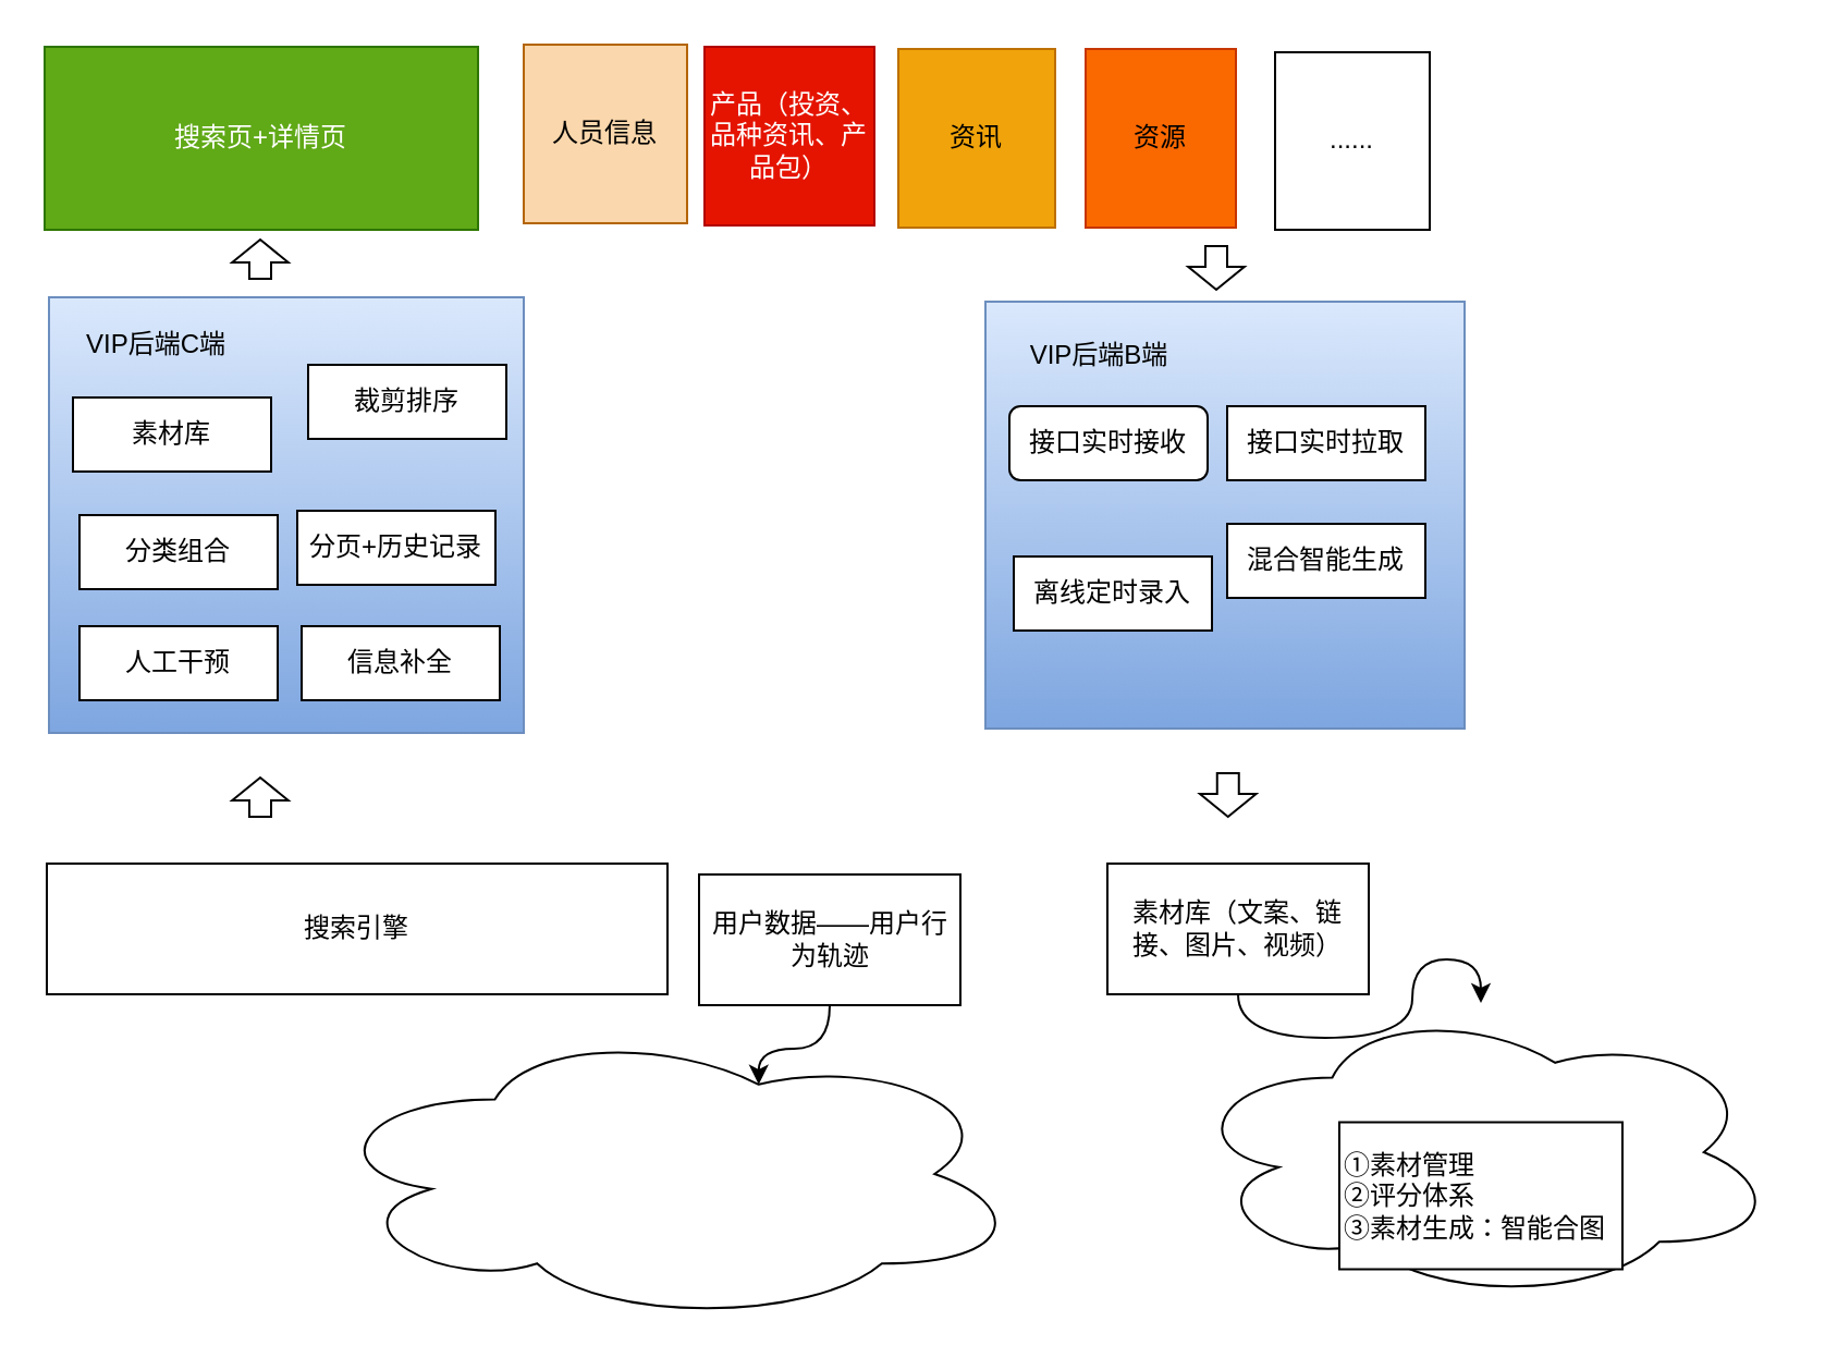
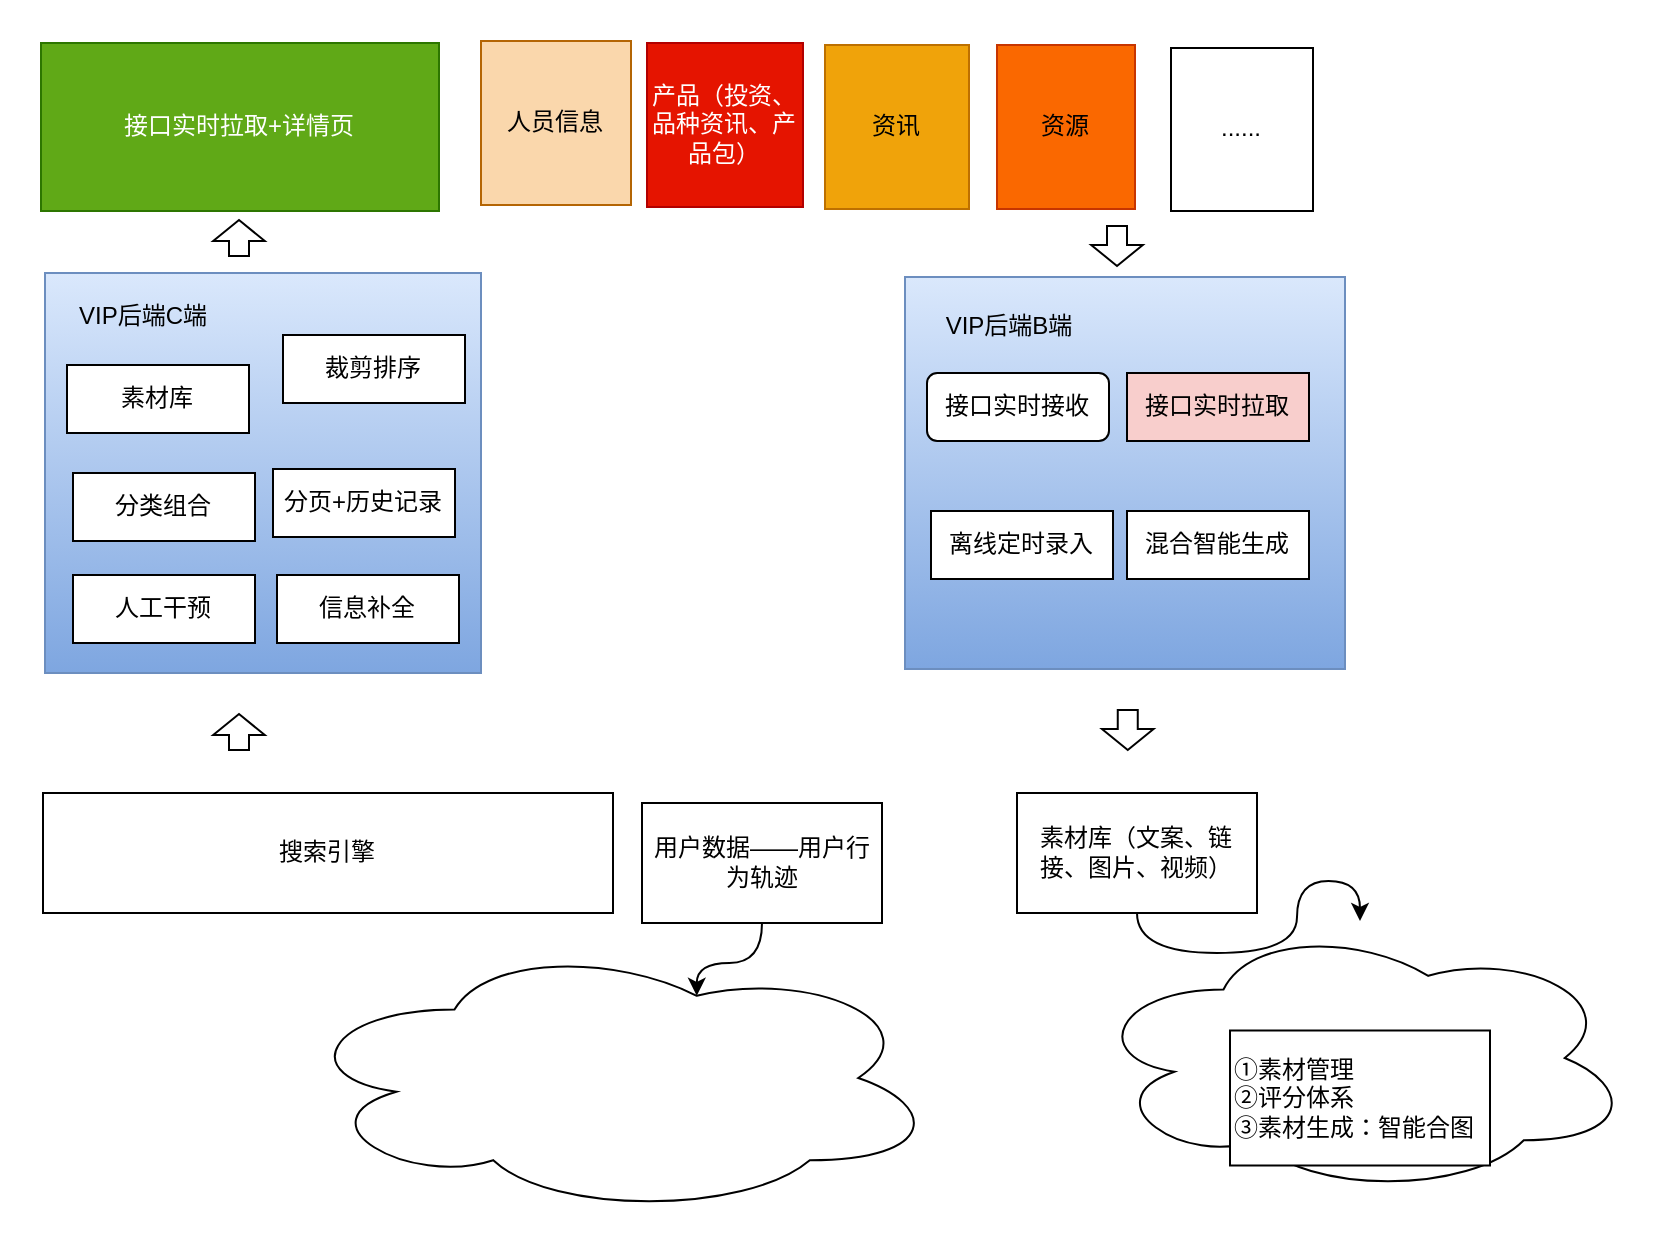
  <mxCell id="0" />
  <mxCell id="1" parent="0" />
- <mxCell id="2" value="搜索页+详情页" style="rounded=0;whiteSpace=wrap;html=1;fillColor=#60a917;strokeColor=#2D7600;fontColor=#ffffff;" parent="1" vertex="1"><mxGeometry x="20" y="21" width="199" height="84" as="geometry" /></mxCell>
+ <mxCell id="2" value="接口实时拉取+详情页" style="rounded=0;whiteSpace=wrap;html=1;fillColor=#60a917;strokeColor=#2D7600;fontColor=#ffffff;" parent="1" vertex="1"><mxGeometry x="20" y="21" width="199" height="84" as="geometry" /></mxCell>
  <mxCell id="3" value="" style="rounded=0;whiteSpace=wrap;html=1;fillColor=#dae8fc;gradientColor=#7ea6e0;strokeColor=#6c8ebf;" parent="1" vertex="1"><mxGeometry x="22" y="136" width="218" height="200" as="geometry" /></mxCell>
  <mxCell id="4" value="搜索引擎" style="rounded=0;whiteSpace=wrap;html=1;" parent="1" vertex="1"><mxGeometry x="21" y="396" width="285" height="60" as="geometry" /></mxCell>
  <mxCell id="5" value="" style="rounded=0;whiteSpace=wrap;html=1;fillColor=#dae8fc;gradientColor=#7ea6e0;strokeColor=#6c8ebf;" parent="1" vertex="1"><mxGeometry x="452" y="138" width="220" height="196" as="geometry" /></mxCell>
  <mxCell id="6" value="素材库" style="rounded=0;whiteSpace=wrap;html=1;" parent="1" vertex="1"><mxGeometry x="33" y="182" width="91" height="34" as="geometry" /></mxCell>
  <mxCell id="7" value="VIP后端C端" style="text;html=1;strokeColor=none;fillColor=none;align=center;verticalAlign=middle;whiteSpace=wrap;rounded=0;" parent="1" vertex="1"><mxGeometry x="28" y="143" width="87" height="30" as="geometry" /></mxCell>
  <mxCell id="8" value="裁剪排序" style="rounded=0;whiteSpace=wrap;html=1;" parent="1" vertex="1"><mxGeometry x="141" y="167" width="91" height="34" as="geometry" /></mxCell>
  <mxCell id="9" value="分类组合" style="rounded=0;whiteSpace=wrap;html=1;" parent="1" vertex="1"><mxGeometry x="36" y="236" width="91" height="34" as="geometry" /></mxCell>
  <mxCell id="10" value="分页+历史记录" style="rounded=0;whiteSpace=wrap;html=1;" parent="1" vertex="1"><mxGeometry x="136" y="234" width="91" height="34" as="geometry" /></mxCell>
  <mxCell id="11" value="人工干预" style="rounded=0;whiteSpace=wrap;html=1;" parent="1" vertex="1"><mxGeometry x="36" y="287" width="91" height="34" as="geometry" /></mxCell>
  <mxCell id="12" value="信息补全" style="rounded=0;whiteSpace=wrap;html=1;" parent="1" vertex="1"><mxGeometry x="138" y="287" width="91" height="34" as="geometry" /></mxCell>
  <mxCell id="13" value="VIP后端B端" style="text;html=1;strokeColor=none;fillColor=none;align=center;verticalAlign=middle;whiteSpace=wrap;rounded=0;" parent="1" vertex="1"><mxGeometry x="463" y="148" width="83" height="30" as="geometry" /></mxCell>
  <mxCell id="14" value="接口实时接收" style="whiteSpace=wrap;html=1;rounded=1;" parent="1" vertex="1"><mxGeometry x="463" y="186" width="91" height="34" as="geometry" /></mxCell>
  <mxCell id="15" value="离线定时录入" style="rounded=0;whiteSpace=wrap;html=1;" parent="1" vertex="1"><mxGeometry x="465" y="255" width="91" height="34" as="geometry" /></mxCell>
- <mxCell id="16" value="接口实时拉取" style="rounded=0;whiteSpace=wrap;html=1;" parent="1" vertex="1"><mxGeometry x="563" y="186" width="91" height="34" as="geometry" /></mxCell>
- <mxCell id="17" value="混合智能生成" style="rounded=0;whiteSpace=wrap;html=1;" parent="1" vertex="1"><mxGeometry x="563" y="240" width="91" height="34" as="geometry" /></mxCell>
+ <mxCell id="16" value="接口实时拉取" style="rounded=0;whiteSpace=wrap;html=1;fillColor=#f8cecc;" parent="1" vertex="1"><mxGeometry x="563" y="186" width="91" height="34" as="geometry" /></mxCell>
+ <mxCell id="17" value="混合智能生成" style="rounded=0;whiteSpace=wrap;html=1;" parent="1" vertex="1"><mxGeometry x="563" y="255" width="91" height="34" as="geometry" /></mxCell>
  <mxCell id="18" value="人员信息" style="rounded=0;whiteSpace=wrap;html=1;fillColor=#fad7ac;strokeColor=#b46504;" parent="1" vertex="1"><mxGeometry x="240" y="20" width="75" height="82" as="geometry" /></mxCell>
  <mxCell id="19" value="产品（投资、品种资讯、产品包）" style="rounded=0;whiteSpace=wrap;html=1;fillColor=#e51400;fontColor=#ffffff;strokeColor=#B20000;" parent="1" vertex="1"><mxGeometry x="323" y="21" width="78" height="82" as="geometry" /></mxCell>
  <mxCell id="20" value="资讯" style="rounded=0;whiteSpace=wrap;html=1;fillColor=#f0a30a;fontColor=#000000;strokeColor=#BD7000;" parent="1" vertex="1"><mxGeometry x="412" y="22" width="72" height="82" as="geometry" /></mxCell>
  <mxCell id="21" value="资源" style="rounded=0;whiteSpace=wrap;html=1;fillColor=#fa6800;fontColor=#000000;strokeColor=#C73500;" parent="1" vertex="1"><mxGeometry x="498" y="22" width="69" height="82" as="geometry" /></mxCell>
  <mxCell id="22" style="edgeStyle=orthogonalEdgeStyle;curved=1;rounded=0;orthogonalLoop=1;jettySize=auto;html=1;" parent="1" source="23" target="27" edge="1"><mxGeometry relative="1" as="geometry" /></mxCell>
  <mxCell id="23" value="素材库（文案、链接、图片、视频）" style="rounded=0;whiteSpace=wrap;html=1;" parent="1" vertex="1"><mxGeometry x="508" y="396" width="120" height="60" as="geometry" /></mxCell>
  <mxCell id="24" style="edgeStyle=orthogonalEdgeStyle;rounded=0;orthogonalLoop=1;jettySize=auto;html=1;curved=1;entryX=0.625;entryY=0.2;entryDx=0;entryDy=0;entryPerimeter=0;" parent="1" source="25" target="26" edge="1"><mxGeometry relative="1" as="geometry" /></mxCell>
  <mxCell id="25" value="用户数据——用户行为轨迹" style="rounded=0;whiteSpace=wrap;html=1;" parent="1" vertex="1"><mxGeometry x="320.5" y="401" width="120" height="60" as="geometry" /></mxCell>
  <mxCell id="26" value="" style="ellipse;shape=cloud;whiteSpace=wrap;html=1;align=left;" parent="1" vertex="1"><mxGeometry x="146" y="470" width="323" height="137" as="geometry" /></mxCell>
  <mxCell id="27" value="" style="ellipse;shape=cloud;whiteSpace=wrap;html=1;" parent="1" vertex="1"><mxGeometry x="543" y="460" width="273" height="137" as="geometry" /></mxCell>
  <mxCell id="28" value="①素材管理&lt;br&gt;②评分体系&lt;br&gt;③素材生成：智能合图" style="rounded=0;whiteSpace=wrap;html=1;align=left;" parent="1" vertex="1"><mxGeometry x="614.5" y="514.75" width="130" height="67.5" as="geometry" /></mxCell>
  <mxCell id="29" value="" style="shape=flexArrow;endArrow=classic;html=1;rounded=0;curved=1;endWidth=14.8;endSize=3.176;" parent="1" edge="1"><mxGeometry width="50" height="50" relative="1" as="geometry"><mxPoint x="558" y="112" as="sourcePoint" /><mxPoint x="558" y="133" as="targetPoint" /></mxGeometry></mxCell>
  <mxCell id="30" value="" style="shape=flexArrow;endArrow=classic;html=1;rounded=0;curved=1;endWidth=14.8;endSize=3.176;" parent="1" edge="1"><mxGeometry width="50" height="50" relative="1" as="geometry"><mxPoint x="563.38" y="354" as="sourcePoint" /><mxPoint x="563.38" y="375" as="targetPoint" /></mxGeometry></mxCell>
  <mxCell id="31" value="" style="shape=flexArrow;endArrow=classic;html=1;rounded=0;curved=1;endWidth=14.8;endSize=3.176;" parent="1" edge="1"><mxGeometry width="50" height="50" relative="1" as="geometry"><mxPoint x="119" y="375" as="sourcePoint" /><mxPoint x="119" y="356" as="targetPoint" /></mxGeometry></mxCell>
  <mxCell id="32" value="" style="shape=flexArrow;endArrow=classic;html=1;rounded=0;curved=1;endWidth=14.8;endSize=3.176;" parent="1" edge="1"><mxGeometry width="50" height="50" relative="1" as="geometry"><mxPoint x="119" y="128" as="sourcePoint" /><mxPoint x="119" y="109" as="targetPoint" /></mxGeometry></mxCell>
  <mxCell id="33" value="......" style="rounded=0;whiteSpace=wrap;html=1;" vertex="1" parent="1"><mxGeometry x="585" y="23.5" width="71" height="81.5" as="geometry" /></mxCell>
